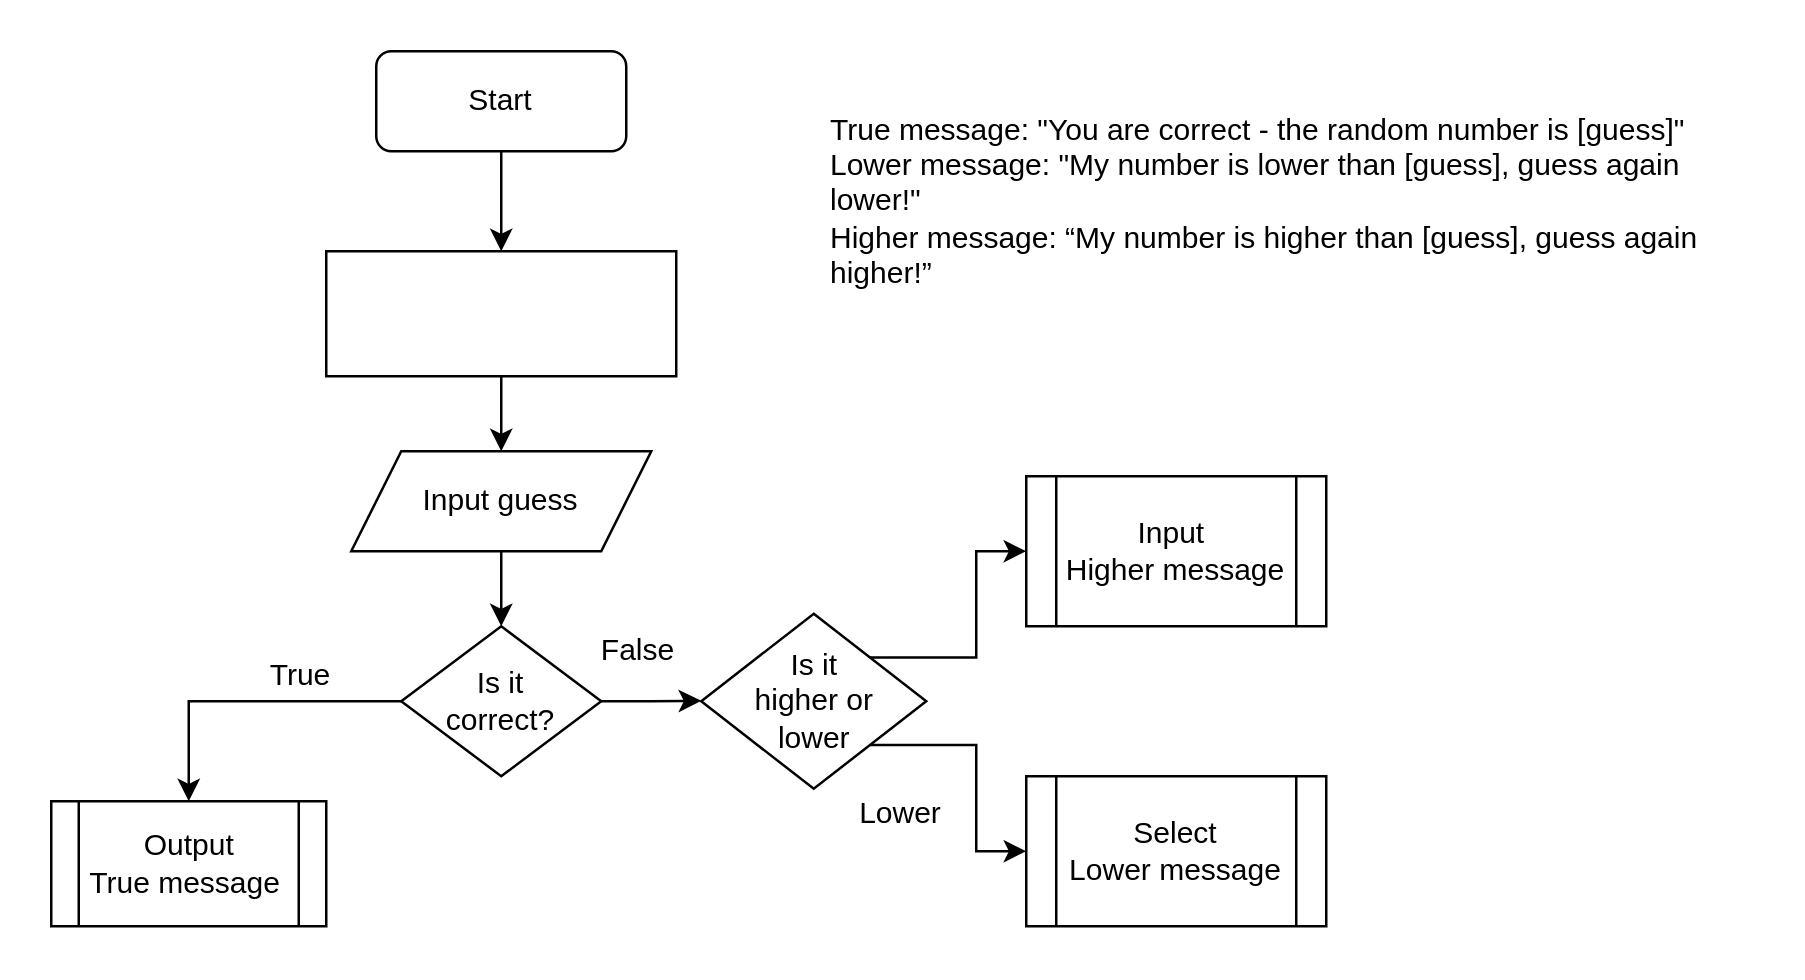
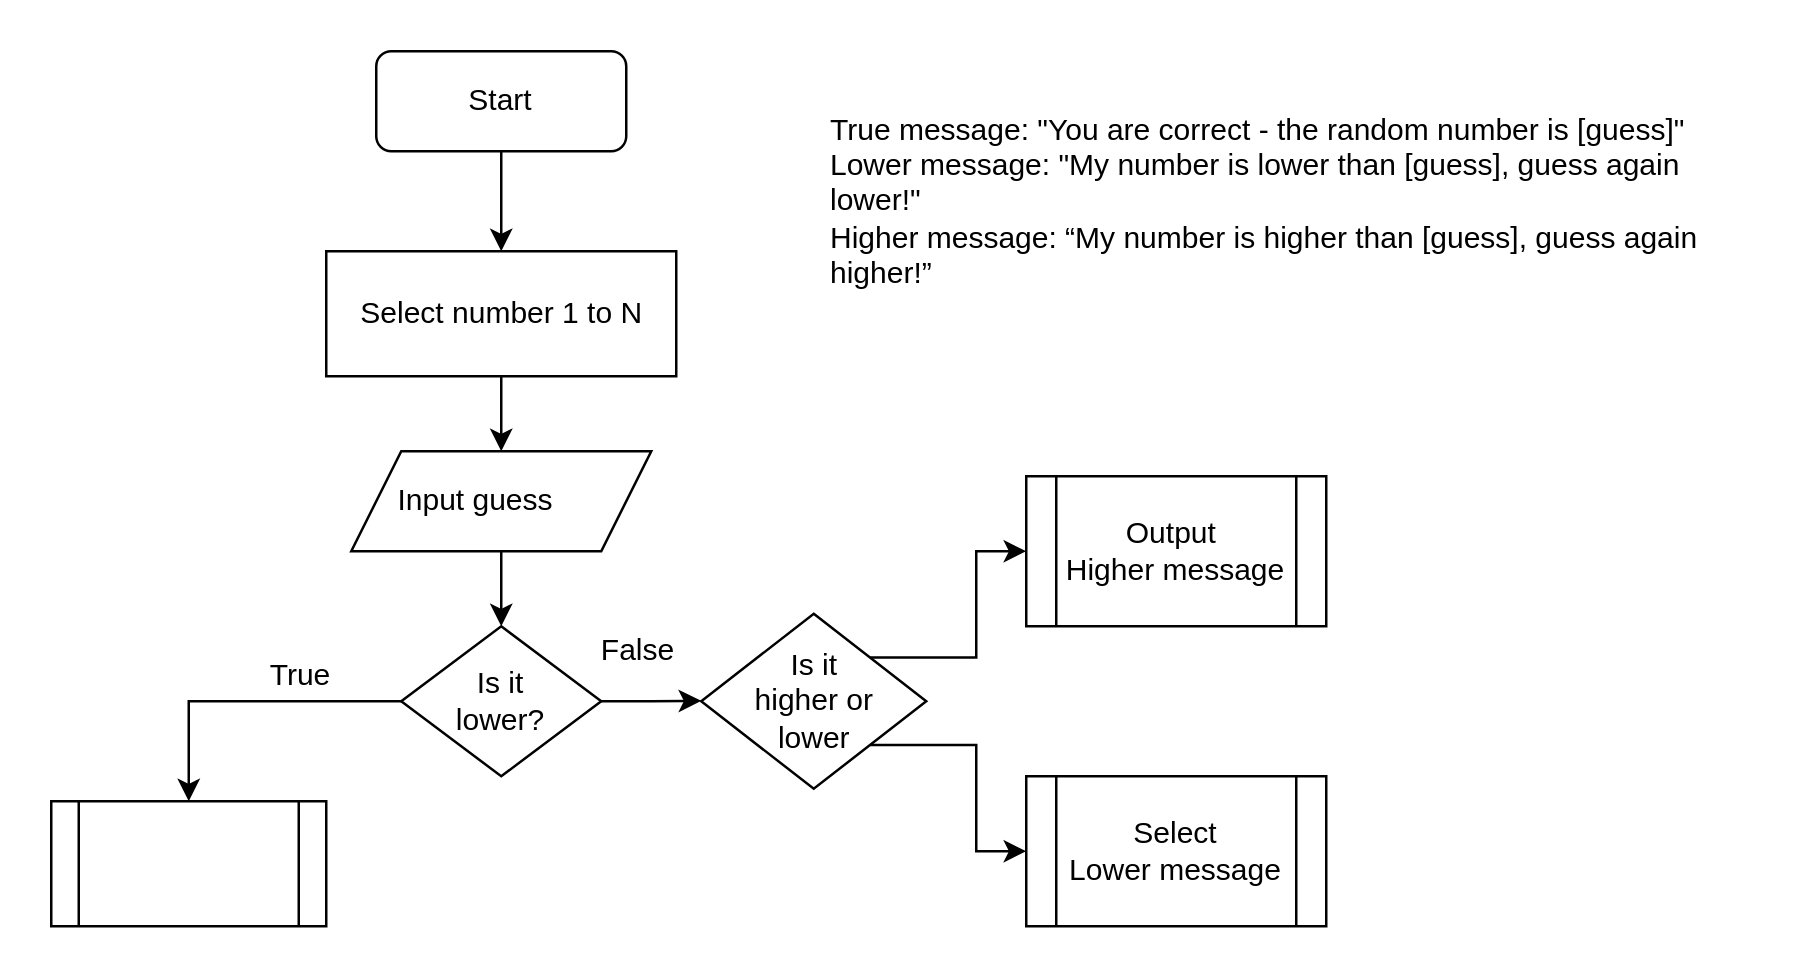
  <mxCell id="0" />
  <mxCell id="1" parent="0" />
  <mxCell id="2" value="" style="shape=process;whiteSpace=wrap;html=1;backgroundOutline=1;" vertex="1" parent="1"><mxGeometry x="20" y="320" width="110" height="50" as="geometry" /></mxCell>
  <mxCell id="3" style="edgeStyle=orthogonalEdgeStyle;rounded=0;orthogonalLoop=1;jettySize=auto;html=1;exitX=0.5;exitY=1;exitDx=0;exitDy=0;" edge="1" parent="1" source="4" target="10"><mxGeometry relative="1" as="geometry"><mxPoint x="200" y="110" as="targetPoint" /></mxGeometry></mxCell>
  <mxCell id="4" value="" style="rounded=1;whiteSpace=wrap;html=1;" vertex="1" parent="1"><mxGeometry x="150" y="20" width="100" height="40" as="geometry" /></mxCell>
  <mxCell id="5" value="Start" style="text;html=1;strokeColor=none;fillColor=none;align=center;verticalAlign=middle;whiteSpace=wrap;rounded=0;" vertex="1" parent="1"><mxGeometry x="180" y="30" width="40" height="20" as="geometry" /></mxCell>
  <mxCell id="6" style="edgeStyle=orthogonalEdgeStyle;rounded=0;orthogonalLoop=1;jettySize=auto;html=1;exitX=0.5;exitY=1;exitDx=0;exitDy=0;entryX=0.5;entryY=0;entryDx=0;entryDy=0;" edge="1" parent="1" source="7" target="14"><mxGeometry relative="1" as="geometry" /></mxCell>
  <mxCell id="7" value="" style="shape=parallelogram;perimeter=parallelogramPerimeter;whiteSpace=wrap;html=1;fixedSize=1;" vertex="1" parent="1"><mxGeometry x="140" y="180" width="120" height="40" as="geometry" /></mxCell>
- <mxCell id="8" value="Input guess" style="text;html=1;strokeColor=none;fillColor=none;align=center;verticalAlign=middle;whiteSpace=wrap;rounded=0;" vertex="1" parent="1"><mxGeometry x="165" y="190" width="70" height="20" as="geometry" /></mxCell>
+ <mxCell id="8" value="Input guess" style="text;html=1;strokeColor=none;fillColor=none;align=center;verticalAlign=middle;whiteSpace=wrap;rounded=0;" vertex="1" parent="1"><mxGeometry x="155" y="190" width="70" height="20" as="geometry" /></mxCell>
  <mxCell id="9" style="edgeStyle=orthogonalEdgeStyle;rounded=0;orthogonalLoop=1;jettySize=auto;html=1;exitX=0.5;exitY=1;exitDx=0;exitDy=0;entryX=0.5;entryY=0;entryDx=0;entryDy=0;" edge="1" parent="1" source="10" target="7"><mxGeometry relative="1" as="geometry" /></mxCell>
  <mxCell id="10" value="" style="rounded=0;whiteSpace=wrap;html=1;" vertex="1" parent="1"><mxGeometry x="130" y="100" width="140" height="50" as="geometry" /></mxCell>
+ <mxCell id="11" value="Select number 1 to N" style="text;html=1;strokeColor=none;fillColor=none;align=center;verticalAlign=middle;whiteSpace=wrap;rounded=0;" vertex="1" parent="1"><mxGeometry x="142.5" y="115" width="115" height="20" as="geometry" /></mxCell>
  <mxCell id="12" style="edgeStyle=orthogonalEdgeStyle;rounded=0;orthogonalLoop=1;jettySize=auto;html=1;exitX=1;exitY=0.5;exitDx=0;exitDy=0;" edge="1" parent="1" source="14"><mxGeometry relative="1" as="geometry"><mxPoint x="280" y="279.828" as="targetPoint" /></mxGeometry></mxCell>
  <mxCell id="13" style="edgeStyle=orthogonalEdgeStyle;rounded=0;orthogonalLoop=1;jettySize=auto;html=1;exitX=0;exitY=0.5;exitDx=0;exitDy=0;entryX=0.5;entryY=0;entryDx=0;entryDy=0;" edge="1" parent="1" source="14" target="2"><mxGeometry relative="1" as="geometry"><mxPoint x="110" y="279.828" as="targetPoint" /></mxGeometry></mxCell>
  <mxCell id="14" value="" style="rhombus;whiteSpace=wrap;html=1;" vertex="1" parent="1"><mxGeometry x="160" y="250" width="80" height="60" as="geometry" /></mxCell>
- <mxCell id="15" value="Is it correct?" style="text;html=1;strokeColor=none;fillColor=none;align=center;verticalAlign=middle;whiteSpace=wrap;rounded=0;" vertex="1" parent="1"><mxGeometry x="180" y="270" width="40" height="20" as="geometry" /></mxCell>
+ <mxCell id="15" value="Is it lower?" style="text;html=1;strokeColor=none;fillColor=none;align=center;verticalAlign=middle;whiteSpace=wrap;rounded=0;" vertex="1" parent="1"><mxGeometry x="180" y="270" width="40" height="20" as="geometry" /></mxCell>
  <mxCell id="16" value="True" style="text;html=1;strokeColor=none;fillColor=none;align=center;verticalAlign=middle;whiteSpace=wrap;rounded=0;" vertex="1" parent="1"><mxGeometry x="100" y="260" width="40" height="20" as="geometry" /></mxCell>
  <mxCell id="17" value="False" style="text;html=1;strokeColor=none;fillColor=none;align=center;verticalAlign=middle;whiteSpace=wrap;rounded=0;" vertex="1" parent="1"><mxGeometry x="235" y="250" width="40" height="20" as="geometry" /></mxCell>
- <mxCell id="18" value="Output&lt;br&gt;True message&amp;nbsp;" style="text;html=1;strokeColor=none;fillColor=none;align=center;verticalAlign=middle;whiteSpace=wrap;rounded=0;" vertex="1" parent="1"><mxGeometry x="32.5" y="325" width="85" height="40" as="geometry" /></mxCell>
  <mxCell id="19" style="edgeStyle=orthogonalEdgeStyle;rounded=0;orthogonalLoop=1;jettySize=auto;html=1;exitX=1;exitY=0;exitDx=0;exitDy=0;" edge="1" parent="1" source="21"><mxGeometry relative="1" as="geometry"><mxPoint x="410" y="220" as="targetPoint" /><Array as="points"><mxPoint x="390" y="263" /><mxPoint x="390" y="220" /></Array></mxGeometry></mxCell>
  <mxCell id="20" style="edgeStyle=orthogonalEdgeStyle;rounded=0;orthogonalLoop=1;jettySize=auto;html=1;exitX=1;exitY=1;exitDx=0;exitDy=0;entryX=0;entryY=0.5;entryDx=0;entryDy=0;" edge="1" parent="1" source="21" target="24"><mxGeometry relative="1" as="geometry"><Array as="points"><mxPoint x="390" y="297" /><mxPoint x="390" y="340" /></Array></mxGeometry></mxCell>
  <mxCell id="21" value="" style="rhombus;whiteSpace=wrap;html=1;" vertex="1" parent="1"><mxGeometry x="280" y="245" width="90" height="70" as="geometry" /></mxCell>
  <mxCell id="22" value="Is it higher or lower" style="text;html=1;strokeColor=none;fillColor=none;align=center;verticalAlign=middle;whiteSpace=wrap;rounded=0;" vertex="1" parent="1"><mxGeometry x="297.5" y="270" width="55" height="20" as="geometry" /></mxCell>
- <mxCell id="23" value="Lower" style="text;html=1;strokeColor=none;fillColor=none;align=center;verticalAlign=middle;whiteSpace=wrap;rounded=0;" vertex="1" parent="1"><mxGeometry x="340" y="315" width="40" height="20" as="geometry" /></mxCell>
  <mxCell id="24" value="" style="shape=process;whiteSpace=wrap;html=1;backgroundOutline=1;" vertex="1" parent="1"><mxGeometry x="410" y="310" width="120" height="60" as="geometry" /></mxCell>
  <mxCell id="25" value="" style="shape=process;whiteSpace=wrap;html=1;backgroundOutline=1;" vertex="1" parent="1"><mxGeometry x="410" y="190" width="120" height="60" as="geometry" /></mxCell>
- <mxCell id="26" value="Input&amp;nbsp;&lt;br&gt;Higher message" style="text;html=1;strokeColor=none;fillColor=none;align=center;verticalAlign=middle;whiteSpace=wrap;rounded=0;" vertex="1" parent="1"><mxGeometry x="425" y="205" width="90" height="30" as="geometry" /></mxCell>
+ <mxCell id="26" value="Output&amp;nbsp;&lt;br&gt;Higher message" style="text;html=1;strokeColor=none;fillColor=none;align=center;verticalAlign=middle;whiteSpace=wrap;rounded=0;" vertex="1" parent="1"><mxGeometry x="425" y="205" width="90" height="30" as="geometry" /></mxCell>
  <mxCell id="27" value="Select&lt;br&gt;Lower message" style="text;html=1;strokeColor=none;fillColor=none;align=center;verticalAlign=middle;whiteSpace=wrap;rounded=0;" vertex="1" parent="1"><mxGeometry x="425" y="330" width="90" height="20" as="geometry" /></mxCell>
  <mxCell id="28" value="True message: &quot;You are correct - the random number is [guess]&quot;&lt;br&gt;Lower message: &quot;My number is lower than [guess], guess again lower!&quot;&lt;br&gt;Higher message: “My number is higher than [guess], guess again higher!”" style="text;html=1;strokeColor=none;fillColor=none;align=left;verticalAlign=middle;whiteSpace=wrap;rounded=0;" vertex="1" parent="1"><mxGeometry x="330" y="20" width="370" height="120" as="geometry" /></mxCell>
